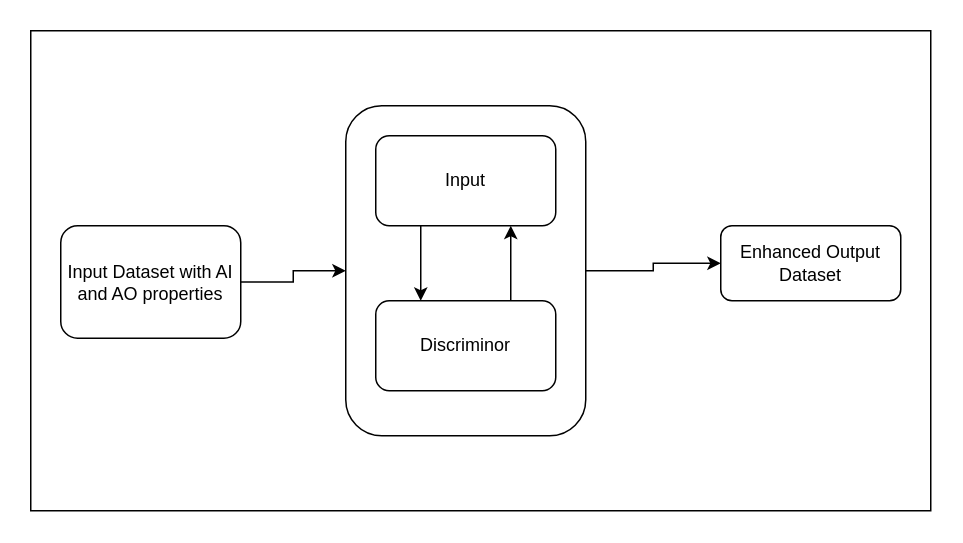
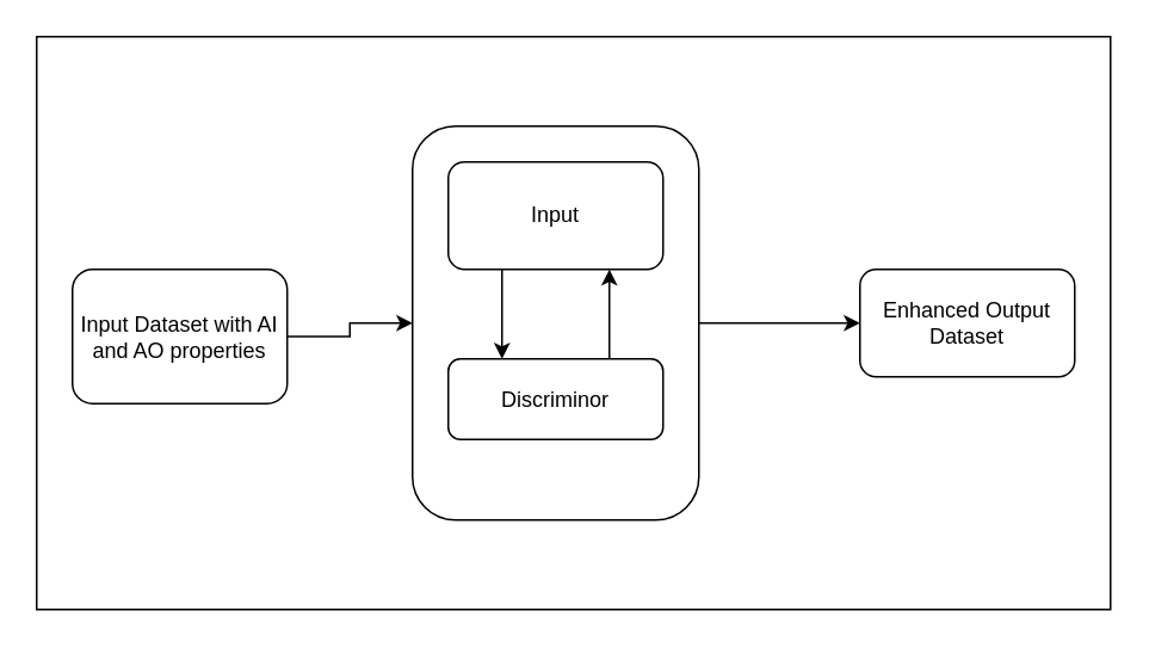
  <mxCell id="0" />
  <mxCell id="1" parent="0" />
  <mxCell id="2" value="" style="rounded=0;whiteSpace=wrap;html=1;" vertex="1" parent="1"><mxGeometry x="20" y="20" width="600" height="320" as="geometry" /></mxCell>
  <mxCell id="3" style="edgeStyle=orthogonalEdgeStyle;rounded=0;orthogonalLoop=1;jettySize=auto;html=1;exitX=1;exitY=0.5;exitDx=0;exitDy=0;" edge="1" parent="1" source="4" target="6"><mxGeometry relative="1" as="geometry" /></mxCell>
  <mxCell id="4" value="Input Dataset with AI and AO properties" style="rounded=1;whiteSpace=wrap;html=1;" vertex="1" parent="1"><mxGeometry x="40" y="150" width="120" height="75" as="geometry" /></mxCell>
  <mxCell id="5" style="edgeStyle=orthogonalEdgeStyle;rounded=0;orthogonalLoop=1;jettySize=auto;html=1;exitX=1;exitY=0.5;exitDx=0;exitDy=0;entryX=0;entryY=0.5;entryDx=0;entryDy=0;" edge="1" parent="1" source="6" target="11"><mxGeometry relative="1" as="geometry" /></mxCell>
  <mxCell id="6" value="" style="rounded=1;whiteSpace=wrap;html=1;" vertex="1" parent="1"><mxGeometry x="230" y="70" width="160" height="220" as="geometry" /></mxCell>
  <mxCell id="7" style="edgeStyle=orthogonalEdgeStyle;rounded=0;orthogonalLoop=1;jettySize=auto;html=1;exitX=0.25;exitY=1;exitDx=0;exitDy=0;entryX=0.25;entryY=0;entryDx=0;entryDy=0;" edge="1" parent="1" source="8" target="10"><mxGeometry relative="1" as="geometry" /></mxCell>
  <mxCell id="8" value="Input" style="rounded=1;whiteSpace=wrap;html=1;" vertex="1" parent="1"><mxGeometry x="250" y="90" width="120" height="60" as="geometry" /></mxCell>
  <mxCell id="9" style="edgeStyle=orthogonalEdgeStyle;rounded=0;orthogonalLoop=1;jettySize=auto;html=1;exitX=0.75;exitY=0;exitDx=0;exitDy=0;entryX=0.75;entryY=1;entryDx=0;entryDy=0;" edge="1" parent="1" source="10" target="8"><mxGeometry relative="1" as="geometry" /></mxCell>
- <mxCell id="10" value="Discriminor" style="rounded=1;whiteSpace=wrap;html=1;" vertex="1" parent="1"><mxGeometry x="250" y="200" width="120" height="60" as="geometry" /></mxCell>
- <mxCell id="11" value="Enhanced Output Dataset" style="rounded=1;whiteSpace=wrap;html=1;" vertex="1" parent="1"><mxGeometry x="480" y="150" width="120" height="50" as="geometry" /></mxCell>
+ <mxCell id="10" value="Discriminor" style="rounded=1;whiteSpace=wrap;html=1;" vertex="1" parent="1"><mxGeometry x="250" y="200" width="120" height="45" as="geometry" /></mxCell>
+ <mxCell id="11" value="Enhanced Output Dataset" style="rounded=1;whiteSpace=wrap;html=1;" vertex="1" parent="1"><mxGeometry x="480" y="150" width="120" height="60" as="geometry" /></mxCell>
